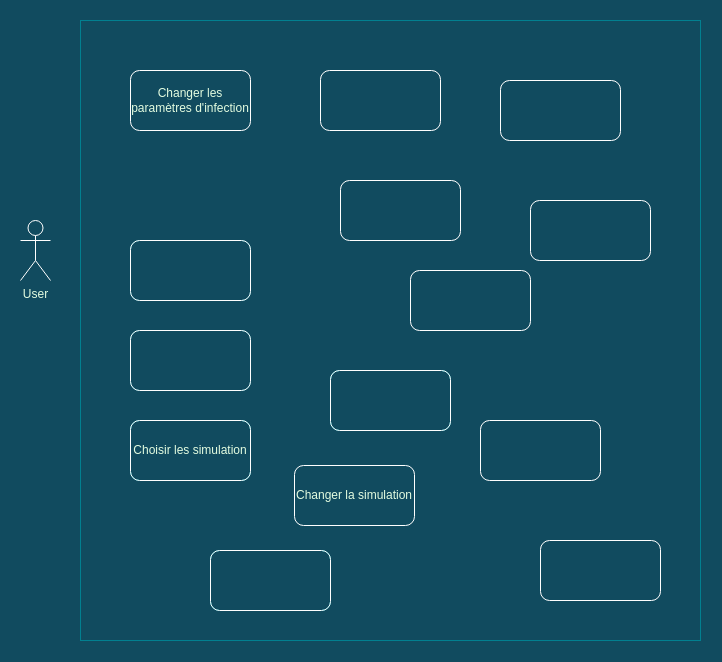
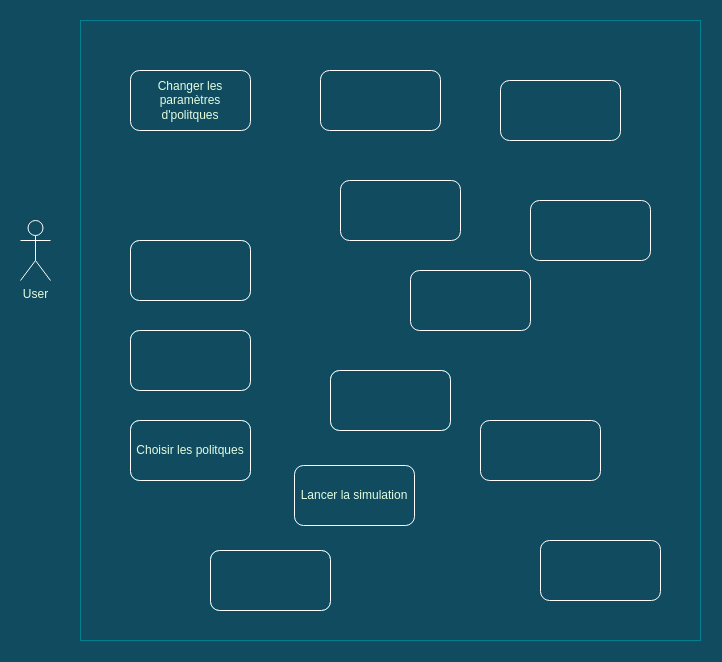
  <mxCell id="0" />
  <mxCell id="1" parent="0" />
  <mxCell id="2" value="User" style="shape=umlActor;verticalLabelPosition=bottom;verticalAlign=top;html=1;outlineConnect=0;fontColor=#E4FDE1;fillColor=none;strokeColor=#FFFFFF;" parent="1" vertex="1"><mxGeometry x="20" y="220" width="30" height="60" as="geometry" /></mxCell>
  <mxCell id="3" value="" style="whiteSpace=wrap;html=1;aspect=fixed;fillColor=none;strokeColor=#028090;fontColor=#E4FDE1;" parent="1" vertex="1"><mxGeometry x="80" y="20" width="620" height="620" as="geometry" /></mxCell>
- <mxCell id="4" value="Changer les paramètres d'infection" style="rounded=1;whiteSpace=wrap;html=1;fillColor=none;fontColor=#E4FDE1;strokeColor=#FFFFFF;" parent="1" vertex="1"><mxGeometry x="130" y="70" width="120" height="60" as="geometry" /></mxCell>
+ <mxCell id="4" value="Changer les paramètres d'politques" style="rounded=1;whiteSpace=wrap;html=1;fillColor=none;fontColor=#E4FDE1;strokeColor=#FFFFFF;" parent="1" vertex="1"><mxGeometry x="130" y="70" width="120" height="60" as="geometry" /></mxCell>
  <mxCell id="5" value="" style="rounded=1;whiteSpace=wrap;html=1;fillColor=none;fontColor=#E4FDE1;strokeColor=#FFFFFF;" parent="1" vertex="1"><mxGeometry x="410" y="270" width="120" height="60" as="geometry" /></mxCell>
- <mxCell id="6" value="Choisir les simulation" style="rounded=1;whiteSpace=wrap;html=1;fillColor=none;strokeColor=#028090;fontColor=#E4FDE1;" parent="1" vertex="1"><mxGeometry x="130" y="420" width="120" height="60" as="geometry" /></mxCell>
+ <mxCell id="6" value="Choisir les politques" style="rounded=1;whiteSpace=wrap;html=1;fillColor=none;strokeColor=#028090;fontColor=#E4FDE1;" parent="1" vertex="1"><mxGeometry x="130" y="420" width="120" height="60" as="geometry" /></mxCell>
  <mxCell id="7" value="" style="rounded=1;whiteSpace=wrap;html=1;fillColor=none;fontColor=#E4FDE1;strokeColor=#FFFFFF;" parent="1" vertex="1"><mxGeometry x="480" y="420" width="120" height="60" as="geometry" /></mxCell>
  <mxCell id="8" value="" style="rounded=1;whiteSpace=wrap;html=1;fillColor=none;fontColor=#E4FDE1;strokeColor=#FFFFFF;" parent="1" vertex="1"><mxGeometry x="500" y="80" width="120" height="60" as="geometry" /></mxCell>
  <mxCell id="9" value="" style="rounded=1;whiteSpace=wrap;html=1;fillColor=none;fontColor=#E4FDE1;strokeColor=#FFFFFF;" parent="1" vertex="1"><mxGeometry x="320" y="70" width="120" height="60" as="geometry" /></mxCell>
  <mxCell id="10" value="" style="rounded=1;whiteSpace=wrap;html=1;fillColor=none;strokeColor=#028090;fontColor=#E4FDE1;" parent="1" vertex="1"><mxGeometry x="330" y="370" width="120" height="60" as="geometry" /></mxCell>
  <mxCell id="11" value="" style="rounded=1;whiteSpace=wrap;html=1;fillColor=none;fontColor=#E4FDE1;strokeColor=#FFFFFF;" parent="1" vertex="1"><mxGeometry x="340" y="180" width="120" height="60" as="geometry" /></mxCell>
- <mxCell id="12" value="Changer la simulation" style="rounded=1;whiteSpace=wrap;html=1;fillColor=none;fontColor=#E4FDE1;strokeColor=#FFFFFF;" parent="1" vertex="1"><mxGeometry x="294" y="465" width="120" height="60" as="geometry" /></mxCell>
+ <mxCell id="12" value="Lancer la simulation" style="rounded=1;whiteSpace=wrap;html=1;fillColor=none;fontColor=#E4FDE1;strokeColor=#FFFFFF;" parent="1" vertex="1"><mxGeometry x="294" y="465" width="120" height="60" as="geometry" /></mxCell>
  <mxCell id="13" value="" style="rounded=1;whiteSpace=wrap;html=1;fillColor=none;strokeColor=#028090;fontColor=#E4FDE1;" parent="1" vertex="1"><mxGeometry x="210" y="550" width="120" height="60" as="geometry" /></mxCell>
  <mxCell id="14" value="" style="rounded=1;whiteSpace=wrap;html=1;fillColor=none;fontColor=#E4FDE1;strokeColor=#FFFFFF;" parent="1" vertex="1"><mxGeometry x="530" y="200" width="120" height="60" as="geometry" /></mxCell>
  <mxCell id="15" value="" style="rounded=1;whiteSpace=wrap;html=1;fillColor=none;strokeColor=#028090;fontColor=#E4FDE1;" vertex="1" parent="1"><mxGeometry x="130" y="240" width="120" height="60" as="geometry" /></mxCell>
  <mxCell id="16" value="" style="rounded=1;whiteSpace=wrap;html=1;fillColor=none;strokeColor=#028090;fontColor=#E4FDE1;" vertex="1" parent="1"><mxGeometry x="130" y="330" width="120" height="60" as="geometry" /></mxCell>
  <mxCell id="17" value="" style="rounded=1;whiteSpace=wrap;html=1;fillColor=none;strokeColor=#028090;fontColor=#E4FDE1;" vertex="1" parent="1"><mxGeometry x="130" y="420" width="120" height="60" as="geometry" /></mxCell>
  <mxCell id="18" value="" style="rounded=1;whiteSpace=wrap;html=1;fillColor=none;strokeColor=#028090;fontColor=#E4FDE1;" vertex="1" parent="1"><mxGeometry x="210" y="550" width="120" height="60" as="geometry" /></mxCell>
  <mxCell id="19" value="" style="rounded=1;whiteSpace=wrap;html=1;fillColor=none;strokeColor=#028090;fontColor=#E4FDE1;" vertex="1" parent="1"><mxGeometry x="330" y="370" width="120" height="60" as="geometry" /></mxCell>
  <mxCell id="20" value="" style="rounded=1;whiteSpace=wrap;html=1;fillColor=none;fontColor=#E4FDE1;strokeColor=#FFFFFF;" vertex="1" parent="1"><mxGeometry x="130" y="240" width="120" height="60" as="geometry" /></mxCell>
  <mxCell id="21" value="" style="rounded=1;whiteSpace=wrap;html=1;fillColor=none;fontColor=#E4FDE1;strokeColor=#FFFFFF;" vertex="1" parent="1"><mxGeometry x="130" y="330" width="120" height="60" as="geometry" /></mxCell>
  <mxCell id="22" value="" style="rounded=1;whiteSpace=wrap;html=1;fillColor=none;fontColor=#E4FDE1;strokeColor=#FFFFFF;" vertex="1" parent="1"><mxGeometry x="130" y="420" width="120" height="60" as="geometry" /></mxCell>
  <mxCell id="23" value="" style="rounded=1;whiteSpace=wrap;html=1;fillColor=none;fontColor=#E4FDE1;strokeColor=#FFFFFF;" vertex="1" parent="1"><mxGeometry x="210" y="550" width="120" height="60" as="geometry" /></mxCell>
  <mxCell id="24" value="" style="rounded=1;whiteSpace=wrap;html=1;fillColor=none;fontColor=#E4FDE1;strokeColor=#FFFFFF;" vertex="1" parent="1"><mxGeometry x="540" y="540" width="120" height="60" as="geometry" /></mxCell>
  <mxCell id="25" value="" style="rounded=1;whiteSpace=wrap;html=1;fillColor=none;fontColor=#E4FDE1;strokeColor=#FFFFFF;" vertex="1" parent="1"><mxGeometry x="330" y="370" width="120" height="60" as="geometry" /></mxCell>
